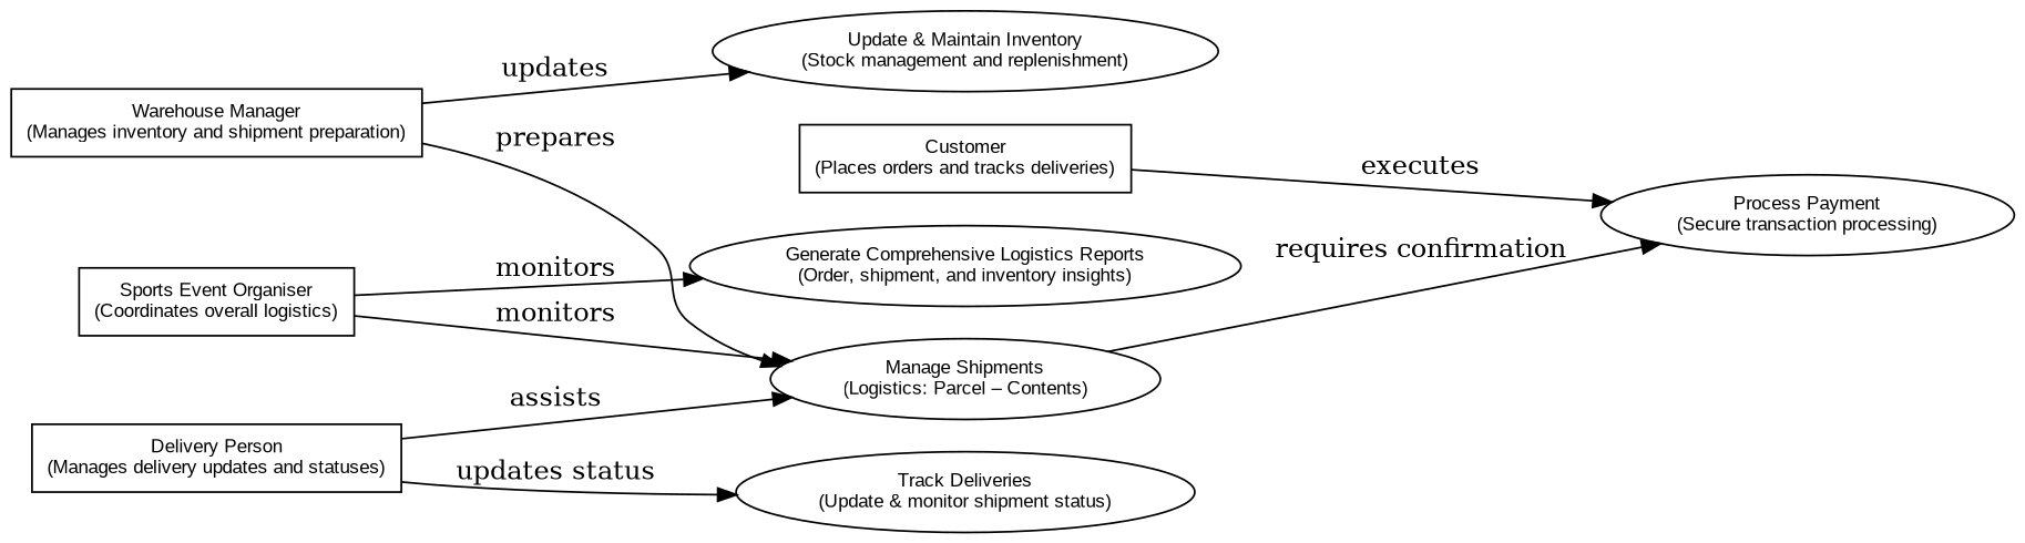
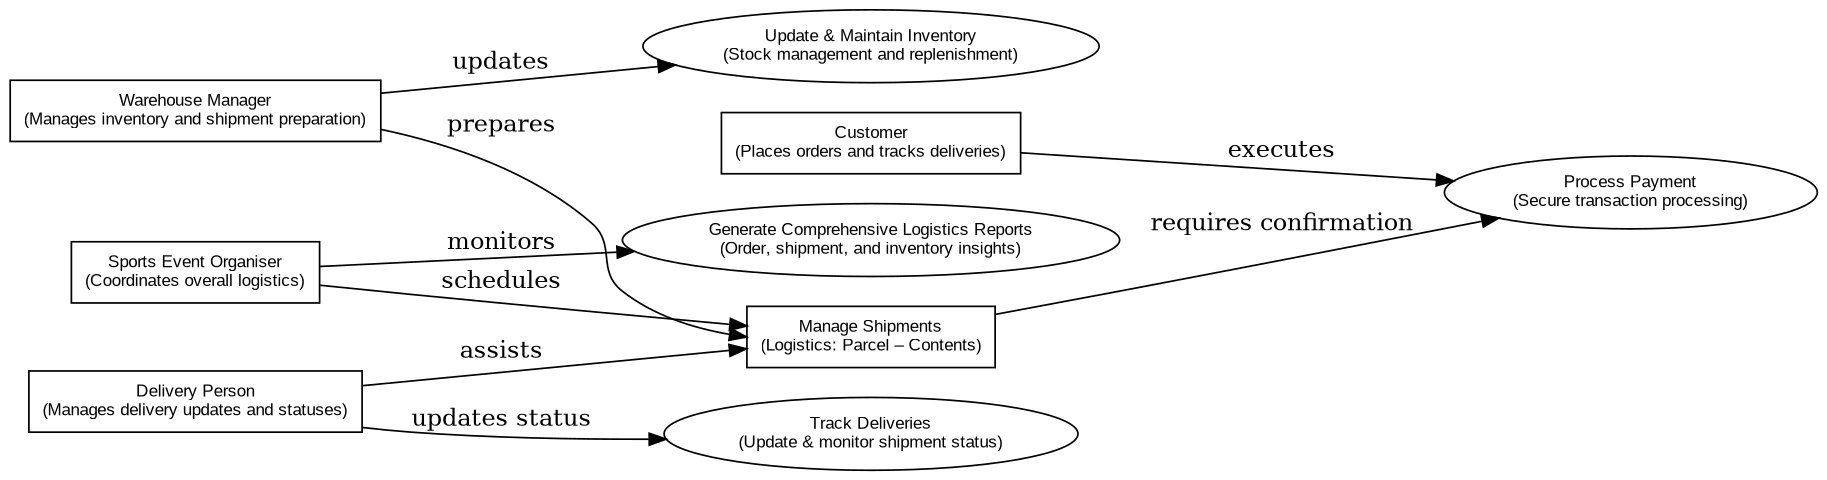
  digraph {
    fontsize=10
    rankdir=LR
    node [fontname=Arial fontsize=10 shape=ellipse]
    n1 [label="Process Payment\n(Secure transaction processing)"]
-   n2 [label="Manage Shipments\n(Logistics: Parcel – Contents)"]
+   n2 [label="Manage Shipments\n(Logistics: Parcel – Contents)" shape=box]
    n3 [label="Track Deliveries\n(Update & monitor shipment status)"]
    n4 [label="Update & Maintain Inventory\n(Stock management and replenishment)"]
    n5 [label="Generate Comprehensive Logistics Reports\n(Order, shipment, and inventory insights)"]
    n6 [label="Sports Event Organiser\n(Coordinates overall logistics)" shape=box]
    n7 [label="Customer\n(Places orders and tracks deliveries)" shape=box]
    n8 [label="Warehouse Manager\n(Manages inventory and shipment preparation)" shape=box]
    n9 [label="Delivery Person\n(Manages delivery updates and statuses)" shape=box]
    n2 -> n1 [label="requires confirmation" style=solid]
-   n6 -> n2 [label=monitors]
+   n6 -> n2 [label=schedules]
    n6 -> n5 [label=monitors]
    n7 -> n1 [label=executes]
    n8 -> n2 [label=prepares]
    n8 -> n4 [label=updates]
    n9 -> n2 [label=assists]
    n9 -> n3 [label="updates status"]
  }
